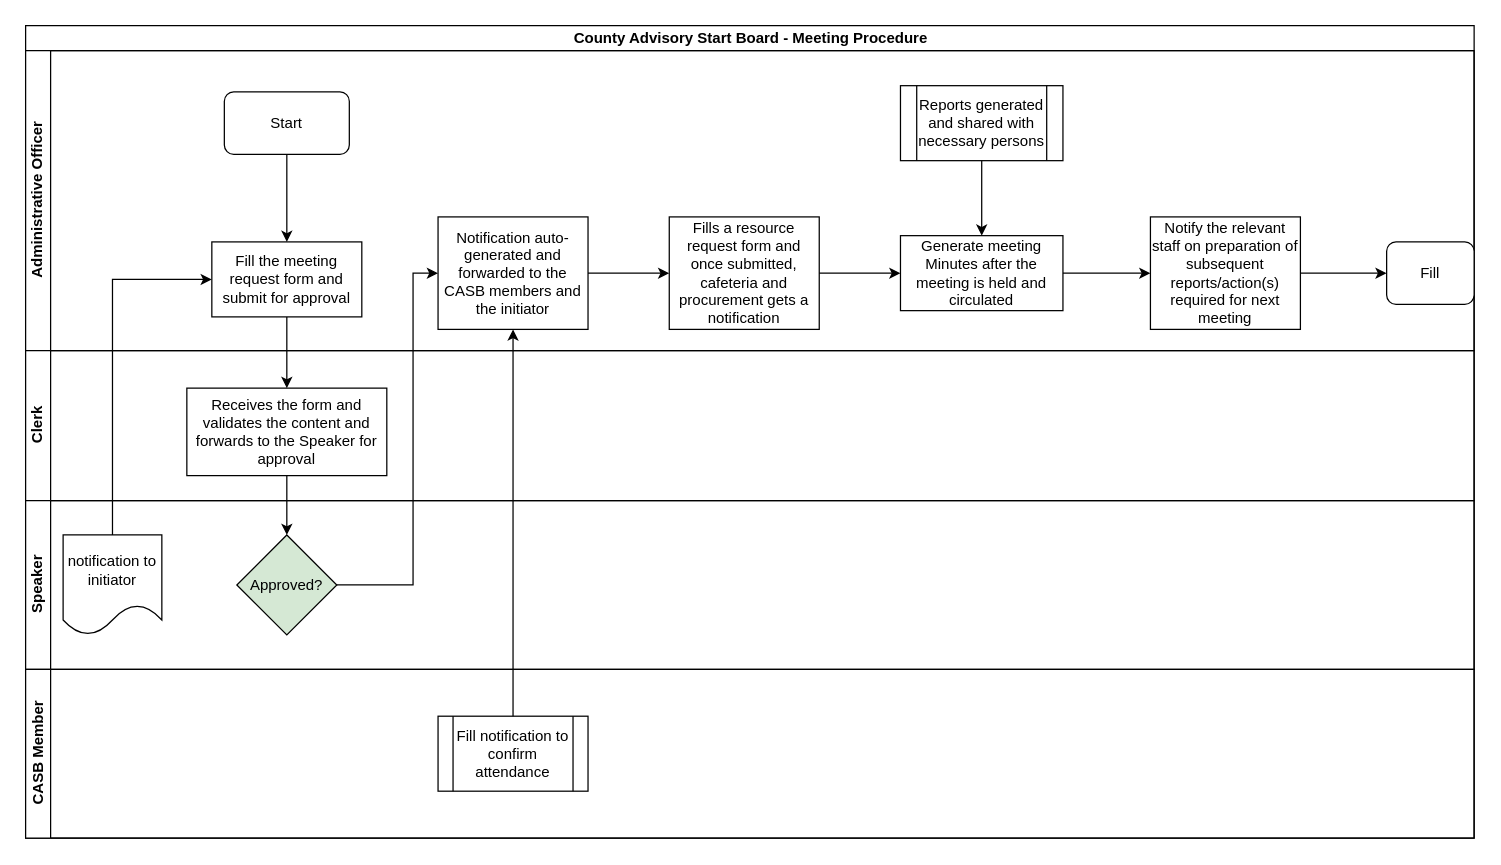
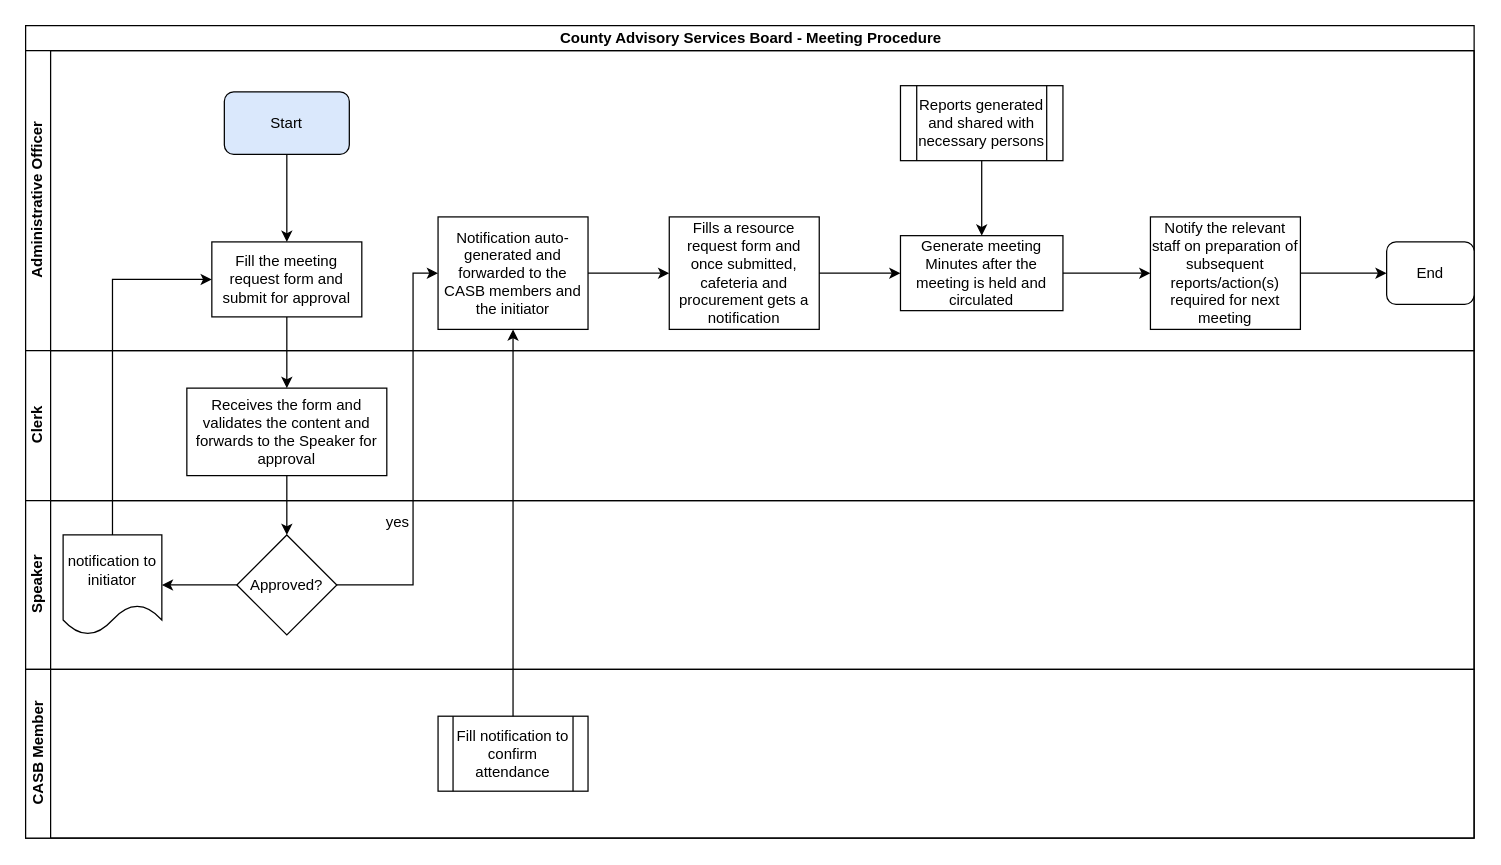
  <mxCell id="0" />
  <mxCell id="1" parent="0" />
- <mxCell id="2" value="County Advisory Start Board - Meeting Procedure" style="swimlane;html=1;childLayout=stackLayout;resizeParent=1;resizeParentMax=0;horizontal=1;startSize=20;horizontalStack=0;" vertex="1" parent="1"><mxGeometry x="20" y="20" width="1159" height="650" as="geometry" /></mxCell>
+ <mxCell id="2" value="County Advisory Services Board - Meeting Procedure" style="swimlane;html=1;childLayout=stackLayout;resizeParent=1;resizeParentMax=0;horizontal=1;startSize=20;horizontalStack=0;" vertex="1" parent="1"><mxGeometry x="20" y="20" width="1159" height="650" as="geometry" /></mxCell>
  <mxCell id="3" value="Administrative Officer" style="swimlane;html=1;startSize=20;horizontal=0;" vertex="1" parent="2"><mxGeometry y="20" width="1159" height="240" as="geometry" /></mxCell>
- <mxCell id="4" value="Start" style="rounded=1;whiteSpace=wrap;html=1;" vertex="1" parent="3"><mxGeometry x="159" y="33" width="100" height="50" as="geometry" /></mxCell>
+ <mxCell id="4" value="Start" style="rounded=1;whiteSpace=wrap;html=1;fillColor=#dae8fc;" vertex="1" parent="3"><mxGeometry x="159" y="33" width="100" height="50" as="geometry" /></mxCell>
  <mxCell id="5" value="Reports generated and shared with necessary persons" style="shape=process;whiteSpace=wrap;html=1;backgroundOutline=1;" vertex="1" parent="3"><mxGeometry x="700" y="28" width="130" height="60" as="geometry" /></mxCell>
- <mxCell id="6" value="Fill" style="rounded=1;whiteSpace=wrap;html=1;" vertex="1" parent="3"><mxGeometry x="1089" y="153" width="70" height="50" as="geometry" /></mxCell>
+ <mxCell id="6" value="End" style="rounded=1;whiteSpace=wrap;html=1;" vertex="1" parent="3"><mxGeometry x="1089" y="153" width="70" height="50" as="geometry" /></mxCell>
  <mxCell id="7" value="Generate meeting Minutes after the meeting is held and circulated" style="whiteSpace=wrap;html=1;rounded=0;" vertex="1" parent="3"><mxGeometry x="700" y="148" width="130" height="60" as="geometry" /></mxCell>
  <mxCell id="8" value="&lt;div align=&quot;center&quot;&gt;Fills a resource request form and once submitted, cafeteria and procurement gets a notification&lt;/div&gt;" style="whiteSpace=wrap;html=1;rounded=0;align=center;" vertex="1" parent="3"><mxGeometry x="515" y="133" width="120" height="90" as="geometry" /></mxCell>
  <mxCell id="9" value="Fill the meeting request form and submit for approval" style="rounded=0;whiteSpace=wrap;html=1;" vertex="1" parent="3"><mxGeometry x="149" y="153" width="120" height="60" as="geometry" /></mxCell>
  <mxCell id="10" value="" style="edgeStyle=orthogonalEdgeStyle;rounded=0;orthogonalLoop=1;jettySize=auto;html=1;entryX=0.5;entryY=0;entryDx=0;entryDy=0;" edge="1" parent="3" source="4" target="9"><mxGeometry relative="1" as="geometry"><mxPoint x="209" y="148" as="targetPoint" /></mxGeometry></mxCell>
  <mxCell id="11" value="Notification auto-generated and forwarded to the CASB members and the initiator" style="whiteSpace=wrap;html=1;rounded=0;" vertex="1" parent="3"><mxGeometry x="330" y="133" width="120" height="90" as="geometry" /></mxCell>
  <mxCell id="12" value="" style="edgeStyle=orthogonalEdgeStyle;rounded=0;orthogonalLoop=1;jettySize=auto;html=1;" edge="1" parent="3" source="11" target="8"><mxGeometry relative="1" as="geometry" /></mxCell>
  <mxCell id="13" value="" style="edgeStyle=orthogonalEdgeStyle;rounded=0;orthogonalLoop=1;jettySize=auto;html=1;" edge="1" parent="3" source="8" target="7"><mxGeometry relative="1" as="geometry" /></mxCell>
  <mxCell id="14" value="" style="edgeStyle=orthogonalEdgeStyle;rounded=0;orthogonalLoop=1;jettySize=auto;html=1;" edge="1" parent="3" source="5" target="7"><mxGeometry relative="1" as="geometry" /></mxCell>
  <mxCell id="15" value="Clerk" style="swimlane;html=1;startSize=20;horizontal=0;" vertex="1" parent="2"><mxGeometry y="260" width="1159" height="120" as="geometry" /></mxCell>
  <mxCell id="16" value="Receives the form and validates the content and forwards to the Speaker for approval" style="whiteSpace=wrap;html=1;rounded=0;" vertex="1" parent="15"><mxGeometry x="129" y="30" width="160" height="70" as="geometry" /></mxCell>
  <mxCell id="17" value="Speaker" style="swimlane;html=1;startSize=20;horizontal=0;" vertex="1" parent="2"><mxGeometry y="380" width="1159" height="135" as="geometry" /></mxCell>
- <mxCell id="19" value="Approved?" style="rhombus;whiteSpace=wrap;html=1;rounded=0;fillColor=#d5e8d4;" vertex="1" parent="17"><mxGeometry x="169" y="27.5" width="80" height="80" as="geometry" /></mxCell>
+ <mxCell id="18" value="yes" style="text;html=1;strokeColor=none;fillColor=none;align=center;verticalAlign=middle;whiteSpace=wrap;rounded=0;" vertex="1" parent="17"><mxGeometry x="278" y="7.5" width="40" height="20" as="geometry" /></mxCell>
+ <mxCell id="19" value="Approved?" style="rhombus;whiteSpace=wrap;html=1;rounded=0;" vertex="1" parent="17"><mxGeometry x="169" y="27.5" width="80" height="80" as="geometry" /></mxCell>
  <mxCell id="20" value="" style="edgeStyle=orthogonalEdgeStyle;rounded=0;orthogonalLoop=1;jettySize=auto;html=1;" edge="1" parent="2" source="9" target="16"><mxGeometry relative="1" as="geometry" /></mxCell>
  <mxCell id="21" value="" style="edgeStyle=orthogonalEdgeStyle;rounded=0;orthogonalLoop=1;jettySize=auto;html=1;" edge="1" parent="2" source="16" target="19"><mxGeometry relative="1" as="geometry" /></mxCell>
  <mxCell id="22" value="" style="edgeStyle=orthogonalEdgeStyle;rounded=0;orthogonalLoop=1;jettySize=auto;html=1;entryX=0;entryY=0.5;entryDx=0;entryDy=0;" edge="1" parent="2" source="19" target="11"><mxGeometry relative="1" as="geometry"><Array as="points"><mxPoint x="310" y="448" /><mxPoint x="310" y="198" /></Array></mxGeometry></mxCell>
  <mxCell id="23" value="CASB Member" style="swimlane;html=1;startSize=20;horizontal=0;" vertex="1" parent="2"><mxGeometry y="515" width="1159" height="135" as="geometry" /></mxCell>
  <mxCell id="24" value="Fill notification to confirm attendance" style="shape=process;whiteSpace=wrap;html=1;backgroundOutline=1;" vertex="1" parent="23"><mxGeometry x="330" y="37.5" width="120" height="60" as="geometry" /></mxCell>
  <mxCell id="25" value="" style="edgeStyle=orthogonalEdgeStyle;rounded=0;orthogonalLoop=1;jettySize=auto;html=1;entryX=0.5;entryY=1;entryDx=0;entryDy=0;" edge="1" parent="2" source="24" target="11"><mxGeometry relative="1" as="geometry"><mxPoint x="390" y="472.5" as="targetPoint" /></mxGeometry></mxCell>
  <mxCell id="26" value="" style="edgeStyle=orthogonalEdgeStyle;rounded=0;orthogonalLoop=1;jettySize=auto;html=1;entryX=0;entryY=0.5;entryDx=0;entryDy=0;" edge="1" parent="1" source="27" target="9"><mxGeometry relative="1" as="geometry"><mxPoint x="89.5" y="347.5" as="targetPoint" /><Array as="points"><mxPoint x="90" y="223" /></Array></mxGeometry></mxCell>
  <mxCell id="27" value="notification to initiator" style="shape=document;whiteSpace=wrap;html=1;boundedLbl=1;rounded=0;" vertex="1" parent="1"><mxGeometry x="50" y="427.5" width="79" height="80" as="geometry" /></mxCell>
+ <mxCell id="28" value="" style="edgeStyle=orthogonalEdgeStyle;rounded=0;orthogonalLoop=1;jettySize=auto;html=1;" edge="1" parent="1" source="19" target="27"><mxGeometry relative="1" as="geometry" /></mxCell>
  <mxCell id="29" value="" style="edgeStyle=orthogonalEdgeStyle;rounded=0;orthogonalLoop=1;jettySize=auto;html=1;" edge="1" parent="1" source="7" target="30"><mxGeometry relative="1" as="geometry" /></mxCell>
  <mxCell id="30" value="Notify the relevant staff on preparation of subsequent reports/action(s) required for next meeting " style="whiteSpace=wrap;html=1;rounded=0;" vertex="1" parent="1"><mxGeometry x="920" y="173" width="120" height="90" as="geometry" /></mxCell>
  <mxCell id="31" value="" style="edgeStyle=orthogonalEdgeStyle;rounded=0;orthogonalLoop=1;jettySize=auto;html=1;" edge="1" parent="1" source="30" target="6"><mxGeometry relative="1" as="geometry"><mxPoint x="1040" y="218" as="sourcePoint" /><mxPoint x="1140" y="218" as="targetPoint" /></mxGeometry></mxCell>
